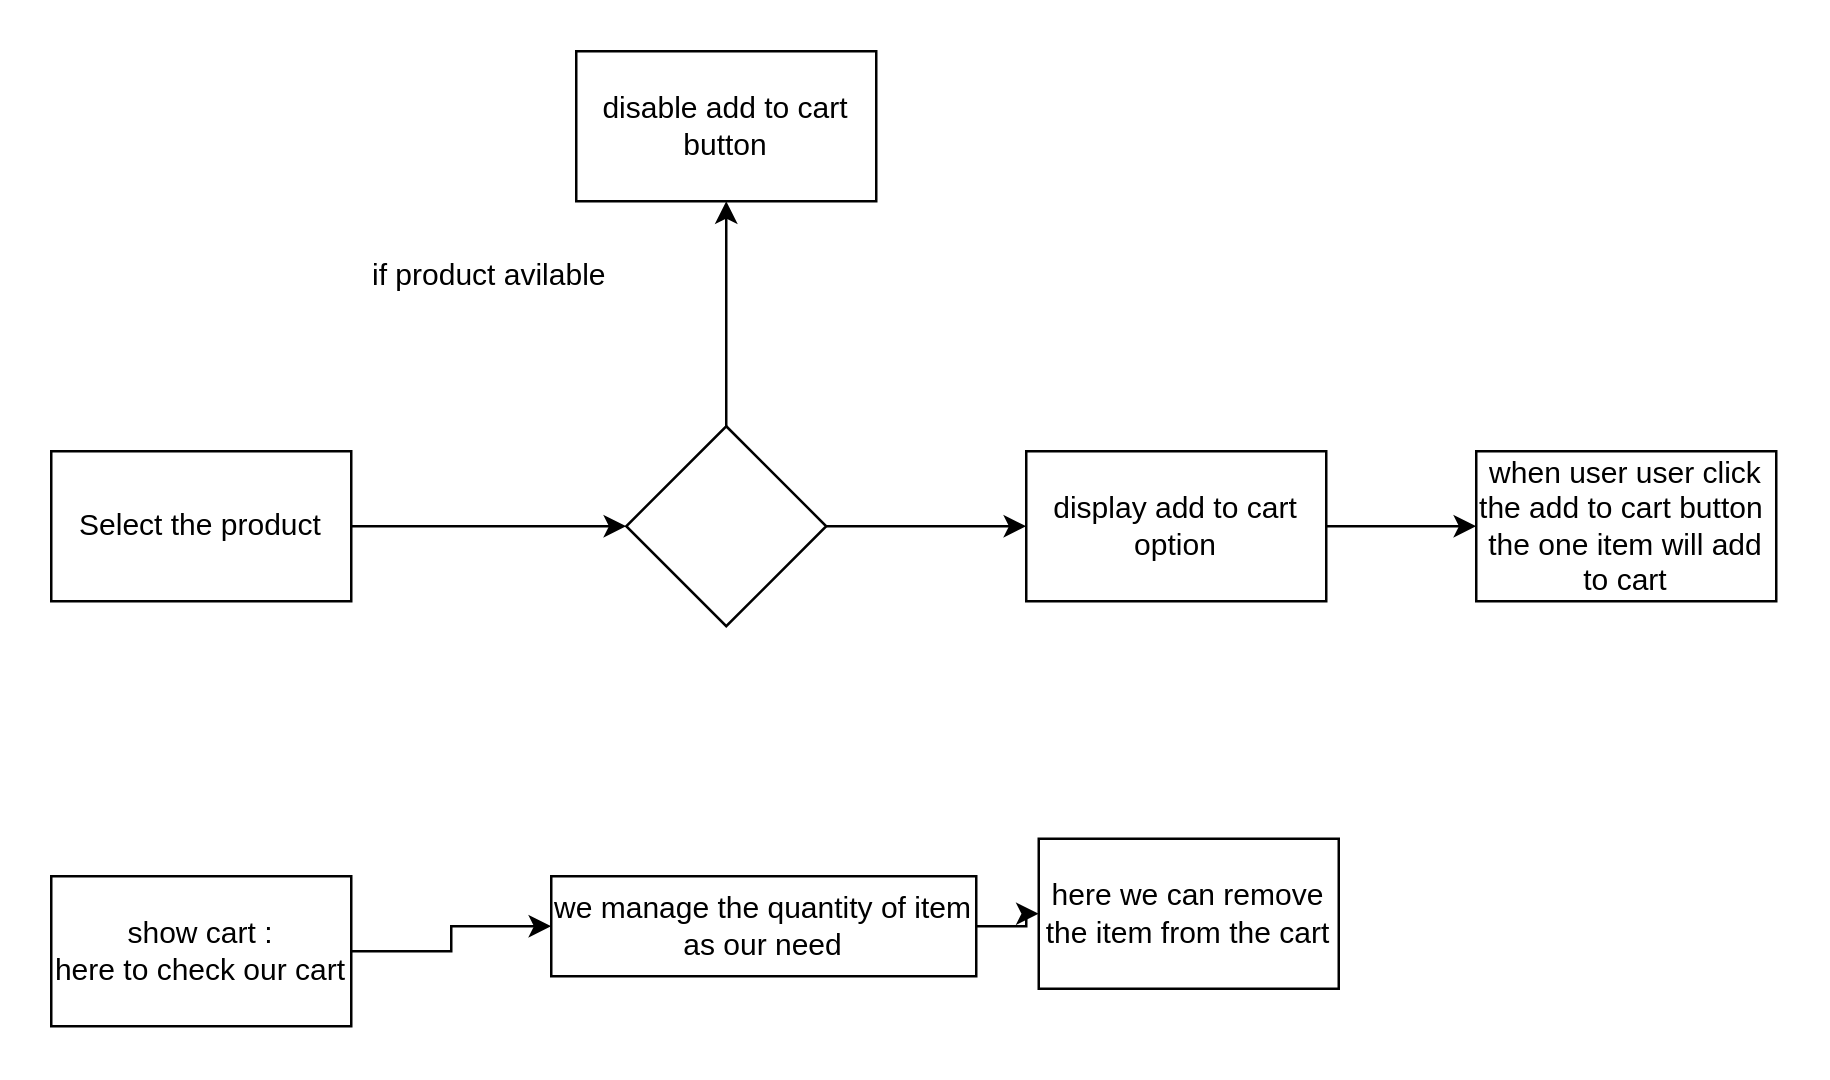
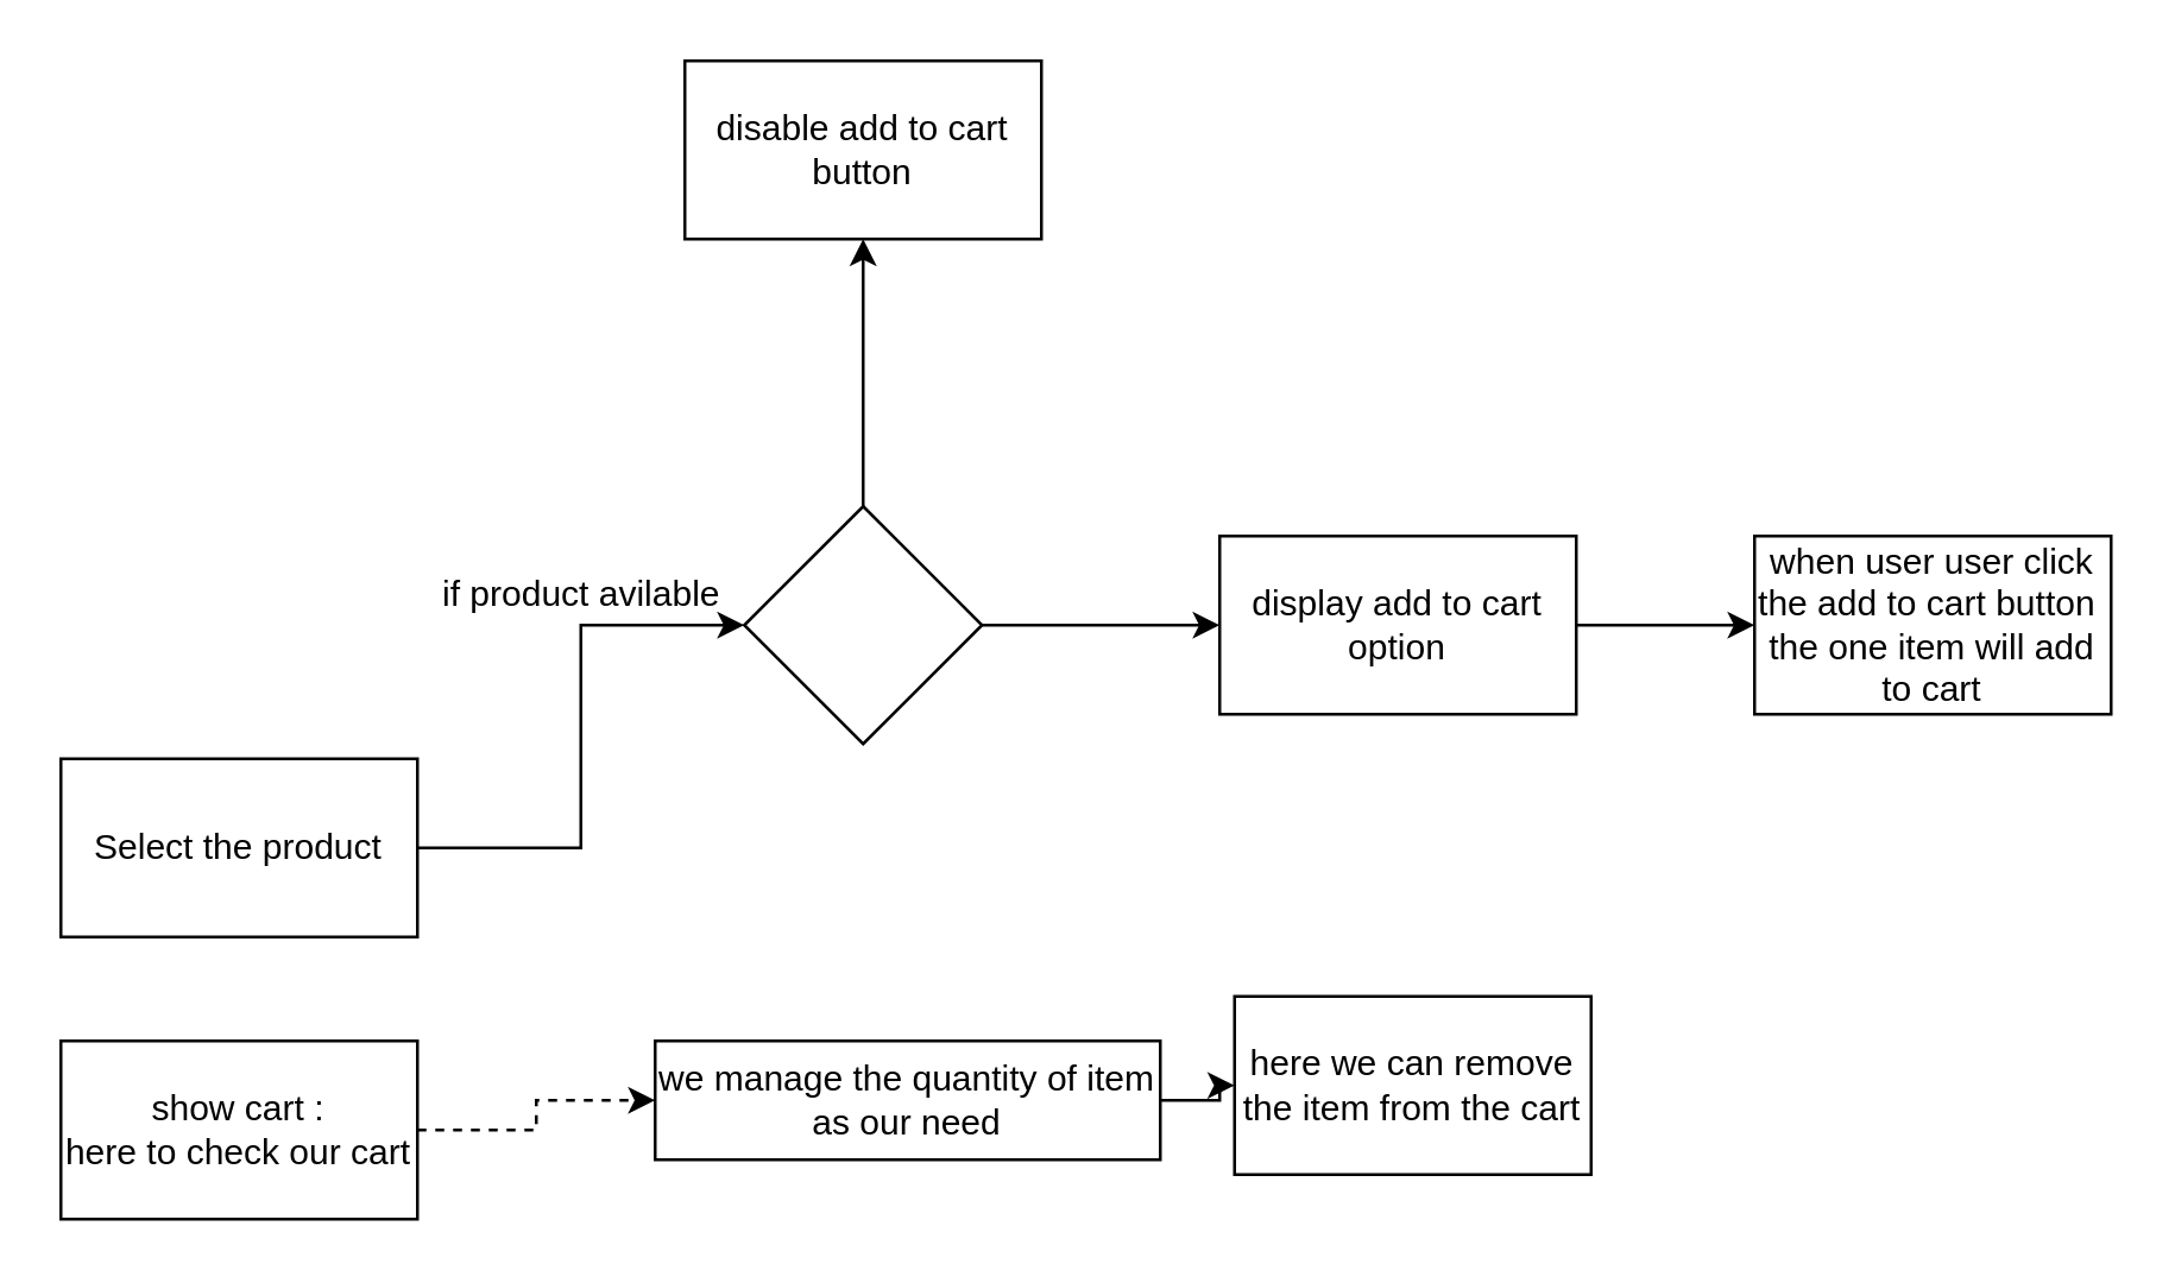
  <mxCell id="0" />
  <mxCell id="1" parent="0" />
  <mxCell id="2" style="edgeStyle=orthogonalEdgeStyle;rounded=0;orthogonalLoop=1;jettySize=auto;html=1;entryX=0;entryY=0.5;entryDx=0;entryDy=0;" edge="1" parent="1" source="3" target="6"><mxGeometry relative="1" as="geometry" /></mxCell>
- <mxCell id="3" value="Select the product" style="rounded=0;whiteSpace=wrap;html=1;" vertex="1" parent="1"><mxGeometry x="20" y="180" width="120" height="60" as="geometry" /></mxCell>
+ <mxCell id="3" value="Select the product" style="rounded=0;whiteSpace=wrap;html=1;" vertex="1" parent="1"><mxGeometry x="20" y="255" width="120" height="60" as="geometry" /></mxCell>
  <mxCell id="4" value="" style="edgeStyle=orthogonalEdgeStyle;rounded=0;orthogonalLoop=1;jettySize=auto;html=1;" edge="1" parent="1" source="6" target="9"><mxGeometry relative="1" as="geometry" /></mxCell>
  <mxCell id="5" value="" style="edgeStyle=orthogonalEdgeStyle;rounded=0;orthogonalLoop=1;jettySize=auto;html=1;" edge="1" parent="1" source="6" target="10"><mxGeometry relative="1" as="geometry" /></mxCell>
  <mxCell id="6" value="" style="rhombus;whiteSpace=wrap;html=1;" vertex="1" parent="1"><mxGeometry x="250" y="170" width="80" height="80" as="geometry" /></mxCell>
- <mxCell id="7" value="if product avilable" style="text;html=1;align=center;verticalAlign=middle;resizable=0;points=[];autosize=1;strokeColor=none;fillColor=none;" vertex="1" parent="1"><mxGeometry x="140" y="100" width="110" height="20" as="geometry" /></mxCell>
+ <mxCell id="7" value="if product avilable" style="text;html=1;align=center;verticalAlign=middle;resizable=0;points=[];autosize=1;strokeColor=none;fillColor=none;" vertex="1" parent="1"><mxGeometry x="140" y="190" width="110" height="20" as="geometry" /></mxCell>
  <mxCell id="8" value="" style="edgeStyle=orthogonalEdgeStyle;rounded=0;orthogonalLoop=1;jettySize=auto;html=1;" edge="1" parent="1" source="9" target="11"><mxGeometry relative="1" as="geometry" /></mxCell>
  <mxCell id="9" value="display add to cart option" style="whiteSpace=wrap;html=1;" vertex="1" parent="1"><mxGeometry x="410" y="180" width="120" height="60" as="geometry" /></mxCell>
  <mxCell id="10" value="disable add to cart button" style="whiteSpace=wrap;html=1;" vertex="1" parent="1"><mxGeometry x="230" y="20" width="120" height="60" as="geometry" /></mxCell>
  <mxCell id="11" value="when user user click the add to cart button&amp;nbsp;&lt;br&gt;the one item will add to cart" style="whiteSpace=wrap;html=1;" vertex="1" parent="1"><mxGeometry x="590" y="180" width="120" height="60" as="geometry" /></mxCell>
- <mxCell id="12" value="" style="edgeStyle=orthogonalEdgeStyle;rounded=0;orthogonalLoop=1;jettySize=auto;html=1;" edge="1" parent="1" source="13" target="15"><mxGeometry relative="1" as="geometry" /></mxCell>
+ <mxCell id="12" value="" style="edgeStyle=orthogonalEdgeStyle;rounded=0;orthogonalLoop=1;jettySize=auto;html=1;dashed=1;" edge="1" parent="1" source="13" target="15"><mxGeometry relative="1" as="geometry" /></mxCell>
  <mxCell id="13" value="show cart :&lt;br&gt;here to check our cart" style="rounded=0;whiteSpace=wrap;html=1;" vertex="1" parent="1"><mxGeometry x="20" y="350" width="120" height="60" as="geometry" /></mxCell>
  <mxCell id="14" value="" style="edgeStyle=orthogonalEdgeStyle;rounded=0;orthogonalLoop=1;jettySize=auto;html=1;" edge="1" parent="1" source="15" target="16"><mxGeometry relative="1" as="geometry" /></mxCell>
  <mxCell id="15" value="we manage the quantity of item as our need" style="whiteSpace=wrap;html=1;rounded=0;" vertex="1" parent="1"><mxGeometry x="220" y="350" width="170" height="40" as="geometry" /></mxCell>
  <mxCell id="16" value="here we can remove the item from the cart" style="whiteSpace=wrap;html=1;rounded=0;" vertex="1" parent="1"><mxGeometry x="415" y="335" width="120" height="60" as="geometry" /></mxCell>
